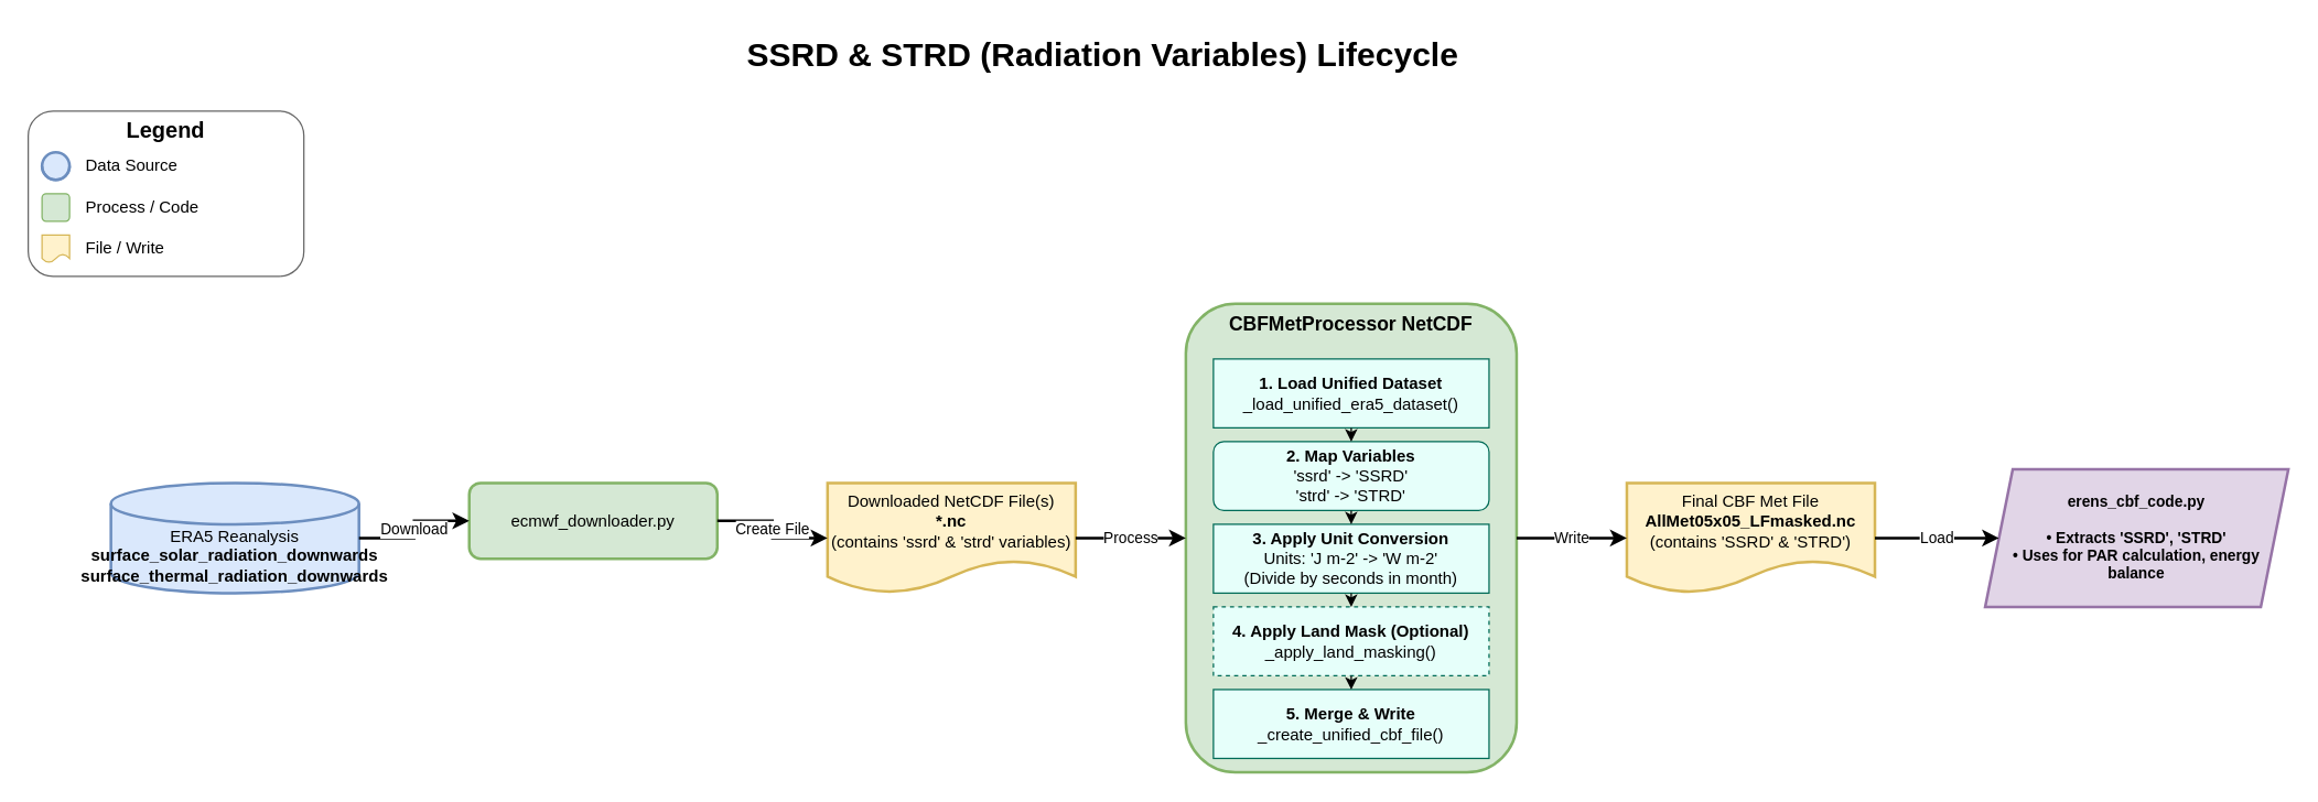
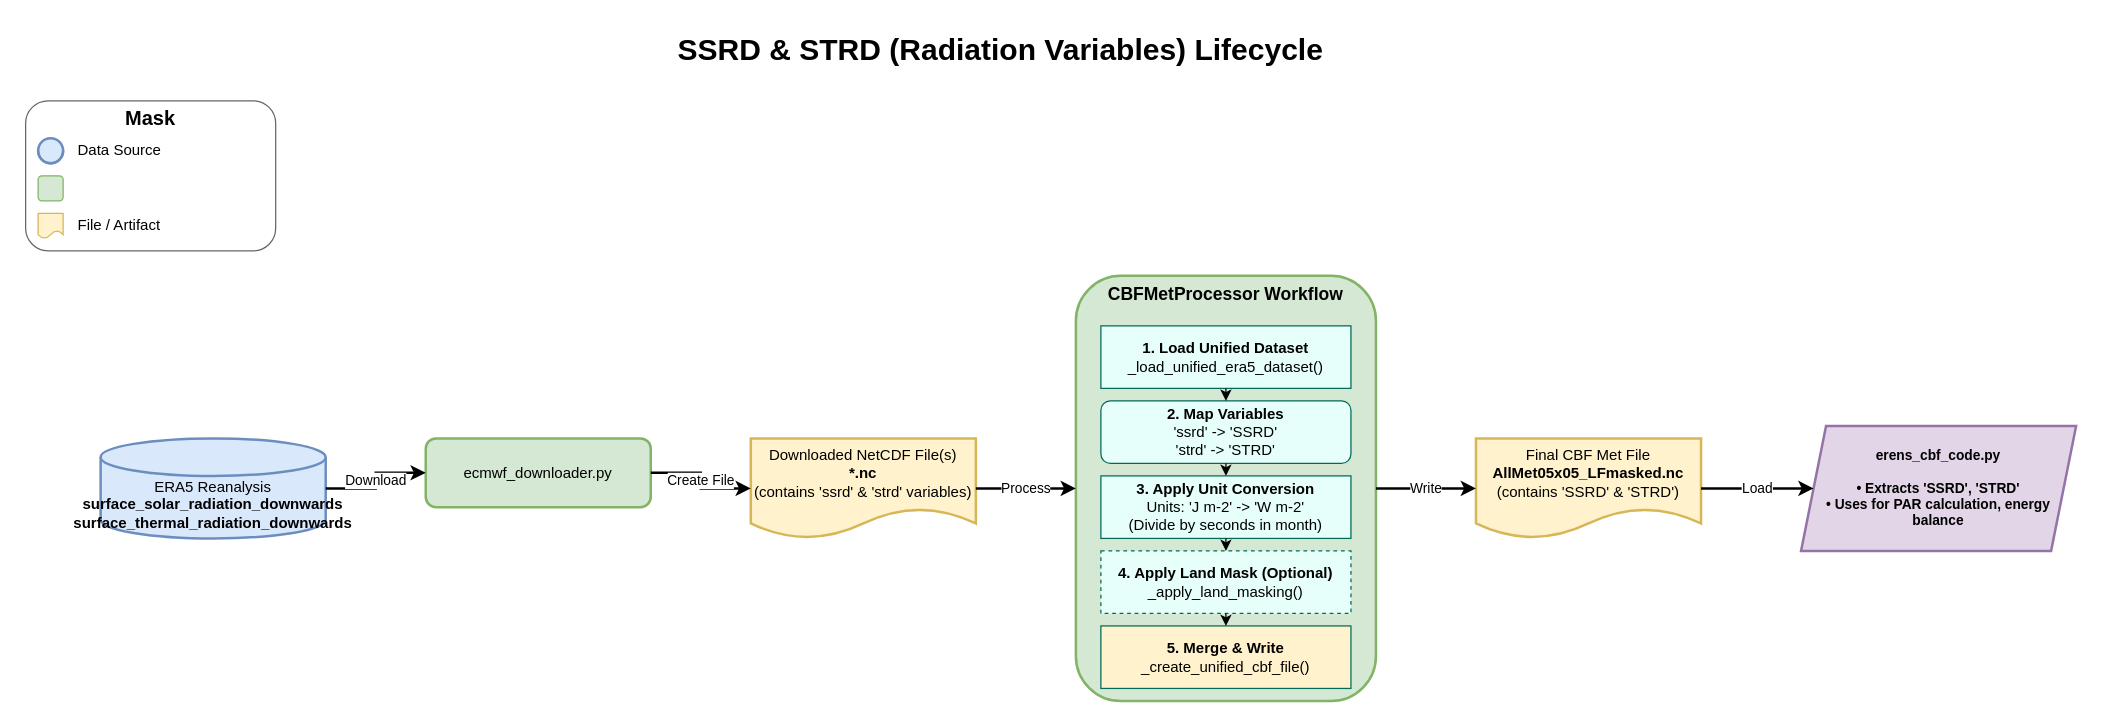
  <mxCell id="0" />
  <mxCell id="1" parent="0" />
  <mxCell id="2" value="SSRD &amp;amp; STRD (Radiation Variables) Lifecycle" style="text;html=1;strokeColor=none;fillColor=none;align=center;verticalAlign=middle;whiteSpace=wrap;rounded=0;fontSize=24;fontStyle=1" parent="1" vertex="1"><mxGeometry x="200" y="20" width="1200" height="40" as="geometry" /></mxCell>
  <mxCell id="3" value="" style="rounded=1;whiteSpace=wrap;html=1;strokeColor=#666666;fillColor=none;" parent="1" vertex="1"><mxGeometry x="20" y="80" width="200" height="120" as="geometry" /></mxCell>
- <mxCell id="4" value="Legend" style="text;html=1;strokeColor=none;fillColor=none;align=center;verticalAlign=middle;whiteSpace=wrap;rounded=0;fontStyle=1;fontSize=16;" parent="1" vertex="1"><mxGeometry x="30" y="84" width="180" height="20" as="geometry" /></mxCell>
+ <mxCell id="4" value="Mask" style="text;html=1;strokeColor=none;fillColor=none;align=center;verticalAlign=middle;whiteSpace=wrap;rounded=0;fontStyle=1;fontSize=16;" parent="1" vertex="1"><mxGeometry x="30" y="84" width="180" height="20" as="geometry" /></mxCell>
  <mxCell id="5" value="" style="shape=cylinder3;whiteSpace=wrap;html=1;boundedLbl=1;backgroundOutline=1;size=15;strokeWidth=2;fillColor=#dae8fc;strokeColor=#6c8ebf;" parent="1" vertex="1"><mxGeometry x="30" y="110" width="20" height="20" as="geometry" /></mxCell>
  <mxCell id="6" value="Data Source" style="text;html=1;strokeColor=none;fillColor=none;align=left;verticalAlign=middle;whiteSpace=wrap;rounded=0;" parent="1" vertex="1"><mxGeometry x="60" y="110" width="140" height="20" as="geometry" /></mxCell>
  <mxCell id="7" value="" style="rounded=1;whiteSpace=wrap;html=1;fillColor=#d5e8d4;strokeColor=#82b366;" parent="1" vertex="1"><mxGeometry x="30" y="140" width="20" height="20" as="geometry" /></mxCell>
- <mxCell id="8" value="Process / Code" style="text;html=1;strokeColor=none;fillColor=none;align=left;verticalAlign=middle;whiteSpace=wrap;rounded=0;" parent="1" vertex="1"><mxGeometry x="60" y="140" width="140" height="20" as="geometry" /></mxCell>
  <mxCell id="9" value="" style="shape=document;whiteSpace=wrap;html=1;boundedLbl=1;fillColor=#fff2cc;strokeColor=#d6b656;" parent="1" vertex="1"><mxGeometry x="30" y="170" width="20" height="20" as="geometry" /></mxCell>
- <mxCell id="10" value="File / Write" style="text;html=1;strokeColor=none;fillColor=none;align=left;verticalAlign=middle;whiteSpace=wrap;rounded=0;" parent="1" vertex="1"><mxGeometry x="60" y="170" width="140" height="20" as="geometry" /></mxCell>
+ <mxCell id="10" value="File / Artifact" style="text;html=1;strokeColor=none;fillColor=none;align=left;verticalAlign=middle;whiteSpace=wrap;rounded=0;" parent="1" vertex="1"><mxGeometry x="60" y="170" width="140" height="20" as="geometry" /></mxCell>
  <mxCell id="11" value="ERA5 Reanalysis&lt;br&gt;&lt;b&gt;surface_solar_radiation_downwards&lt;br&gt;surface_thermal_radiation_downwards&lt;/b&gt;" style="shape=cylinder3;whiteSpace=wrap;html=1;boundedLbl=1;backgroundOutline=1;size=15;strokeWidth=2;fontSize=12;fontStyle=0;fillColor=#dae8fc;strokeColor=#6c8ebf;" parent="1" vertex="1"><mxGeometry x="80" y="350" width="180" height="80" as="geometry" /></mxCell>
  <mxCell id="12" value="ecmwf_downloader.py" style="rounded=1;whiteSpace=wrap;html=1;strokeWidth=2;fontSize=12;fillColor=#d5e8d4;strokeColor=#82b366;align=center;" parent="1" vertex="1"><mxGeometry x="340" y="350" width="180" height="55" as="geometry" /></mxCell>
  <mxCell id="13" value="Downloaded NetCDF File(s)&lt;br&gt;&lt;b&gt;*.nc&lt;/b&gt;&lt;br&gt;(contains 'ssrd' &amp;amp; 'strd' variables)" style="shape=document;whiteSpace=wrap;html=1;boundedLbl=1;strokeWidth=2;fontSize=12;fillColor=#fff2cc;strokeColor=#d6b656;" parent="1" vertex="1"><mxGeometry x="600" y="350" width="180" height="80" as="geometry" /></mxCell>
- <mxCell id="14" value="CBFMetProcessor NetCDF" style="rounded=1;whiteSpace=wrap;html=1;strokeWidth=2;fontSize=14;fontStyle=1;align=center;verticalAlign=top;fillColor=#d5e8d4;strokeColor=#82b366;" parent="1" vertex="1"><mxGeometry x="860" y="220" width="240" height="340" as="geometry" /></mxCell>
+ <mxCell id="14" value="CBFMetProcessor Workflow" style="rounded=1;whiteSpace=wrap;html=1;strokeWidth=2;fontSize=14;fontStyle=1;align=center;verticalAlign=top;fillColor=#d5e8d4;strokeColor=#82b366;" parent="1" vertex="1"><mxGeometry x="860" y="220" width="240" height="340" as="geometry" /></mxCell>
  <mxCell id="15" value="&lt;b&gt;1. Load Unified Dataset&lt;/b&gt;&lt;br&gt;_load_unified_era5_dataset()" style="rounded=0;whiteSpace=wrap;html=1;align=center;fillColor=#e6fffa;strokeColor=#006b57;" parent="14" vertex="1"><mxGeometry x="20" y="40" width="200" height="50" as="geometry" /></mxCell>
  <mxCell id="16" value="&lt;b&gt;2. Map Variables&lt;/b&gt;&lt;br&gt;'ssrd' -&amp;gt; 'SSRD'&lt;br&gt;'strd' -&amp;gt; 'STRD'" style="whiteSpace=wrap;html=1;align=center;fillColor=#e6fffa;strokeColor=#006b57;rounded=1;" parent="14" vertex="1"><mxGeometry x="20" y="100" width="200" height="50" as="geometry" /></mxCell>
  <mxCell id="17" value="&lt;b&gt;3. Apply Unit Conversion&lt;/b&gt;&lt;br&gt;Units: 'J m-2' -&amp;gt; 'W m-2'&lt;br&gt;(Divide by seconds in month)" style="rounded=0;whiteSpace=wrap;html=1;align=center;fillColor=#e6fffa;strokeColor=#006b57;" parent="14" vertex="1"><mxGeometry x="20" y="160" width="200" height="50" as="geometry" /></mxCell>
  <mxCell id="18" value="&lt;b&gt;4. Apply Land Mask (Optional)&lt;/b&gt;&lt;br&gt;_apply_land_masking()" style="rounded=0;whiteSpace=wrap;html=1;align=center;fillColor=#e6fffa;strokeColor=#006b57;dashed=1;" parent="14" vertex="1"><mxGeometry x="20" y="220" width="200" height="50" as="geometry" /></mxCell>
- <mxCell id="19" value="&lt;b&gt;5. Merge &amp;amp; Write&lt;/b&gt;&lt;br&gt;_create_unified_cbf_file()" style="rounded=0;whiteSpace=wrap;html=1;align=center;fillColor=#e6fffa;strokeColor=#006b57;" parent="14" vertex="1"><mxGeometry x="20" y="280" width="200" height="50" as="geometry" /></mxCell>
+ <mxCell id="19" value="&lt;b&gt;5. Merge &amp;amp; Write&lt;/b&gt;&lt;br&gt;_create_unified_cbf_file()" style="rounded=0;whiteSpace=wrap;html=1;align=center;fillColor=#fff2cc;strokeColor=#006b57;" parent="14" vertex="1"><mxGeometry x="20" y="280" width="200" height="50" as="geometry" /></mxCell>
  <mxCell id="20" value="Final CBF Met File&lt;br&gt;&lt;b&gt;AllMet05x05_LFmasked.nc&lt;/b&gt;&lt;br&gt;(contains 'SSRD' &amp;amp; 'STRD')" style="shape=document;whiteSpace=wrap;html=1;boundedLbl=1;strokeWidth=2;fontSize=12;fillColor=#fff2cc;strokeColor=#d6b656;" parent="1" vertex="1"><mxGeometry x="1180" y="350" width="180" height="80" as="geometry" /></mxCell>
  <mxCell id="21" value="erens_cbf_code.py&lt;br&gt;&lt;br&gt;• Extracts 'SSRD', 'STRD'&lt;br&gt;• Uses for PAR calculation, energy balance" style="shape=parallelogram;perimeter=parallelogramPerimeter;whiteSpace=wrap;html=1;fixedSize=1;strokeWidth=2;fontSize=11;fontStyle=1;fillColor=#e1d5e7;strokeColor=#9673a6;align=center;" parent="1" vertex="1"><mxGeometry x="1440" y="340" width="220" height="100" as="geometry" /></mxCell>
  <mxCell id="22" value="Download" style="edgeStyle=orthogonalEdgeStyle;rounded=0;orthogonalLoop=1;jettySize=auto;html=1;endArrow=classic;endFill=1;strokeWidth=2;" parent="1" source="11" target="12" edge="1"><mxGeometry relative="1" as="geometry" /></mxCell>
  <mxCell id="23" value="Create File" style="edgeStyle=orthogonalEdgeStyle;rounded=0;orthogonalLoop=1;jettySize=auto;html=1;endArrow=classic;endFill=1;strokeWidth=2;" parent="1" source="12" target="13" edge="1"><mxGeometry relative="1" as="geometry" /></mxCell>
  <mxCell id="24" value="Process" style="edgeStyle=orthogonalEdgeStyle;rounded=0;orthogonalLoop=1;jettySize=auto;html=1;endArrow=classic;endFill=1;strokeWidth=2;" parent="1" source="13" target="14" edge="1"><mxGeometry relative="1" as="geometry" /></mxCell>
  <mxCell id="25" value="Write" style="edgeStyle=orthogonalEdgeStyle;rounded=0;orthogonalLoop=1;jettySize=auto;html=1;endArrow=classic;endFill=1;strokeWidth=2;" parent="1" source="14" target="20" edge="1"><mxGeometry relative="1" as="geometry" /></mxCell>
  <mxCell id="26" value="Load" style="edgeStyle=orthogonalEdgeStyle;rounded=0;orthogonalLoop=1;jettySize=auto;html=1;endArrow=classic;endFill=1;strokeWidth=2;" parent="1" source="20" target="21" edge="1"><mxGeometry relative="1" as="geometry" /></mxCell>
  <mxCell id="27" value="" style="endArrow=classic;html=1;rounded=0;" parent="14" source="15" target="16" edge="1"><mxGeometry width="50" height="50" relative="1" as="geometry"><mxPoint x="120" y="100" as="sourcePoint" /><mxPoint x="120" y="150" as="targetPoint" /></mxGeometry></mxCell>
  <mxCell id="28" value="" style="endArrow=classic;html=1;rounded=0;" parent="14" source="16" target="17" edge="1"><mxGeometry width="50" height="50" relative="1" as="geometry"><mxPoint x="120" y="160" as="sourcePoint" /><mxPoint x="120" y="210" as="targetPoint" /></mxGeometry></mxCell>
  <mxCell id="29" value="" style="endArrow=classic;html=1;rounded=0;" parent="14" source="17" target="18" edge="1"><mxGeometry width="50" height="50" relative="1" as="geometry"><mxPoint x="120" y="220" as="sourcePoint" /><mxPoint x="120" y="270" as="targetPoint" /></mxGeometry></mxCell>
  <mxCell id="30" value="" style="endArrow=classic;html=1;rounded=0;" parent="14" source="18" target="19" edge="1"><mxGeometry width="50" height="50" relative="1" as="geometry"><mxPoint x="120" y="280" as="sourcePoint" /><mxPoint x="120" y="330" as="targetPoint" /></mxGeometry></mxCell>
